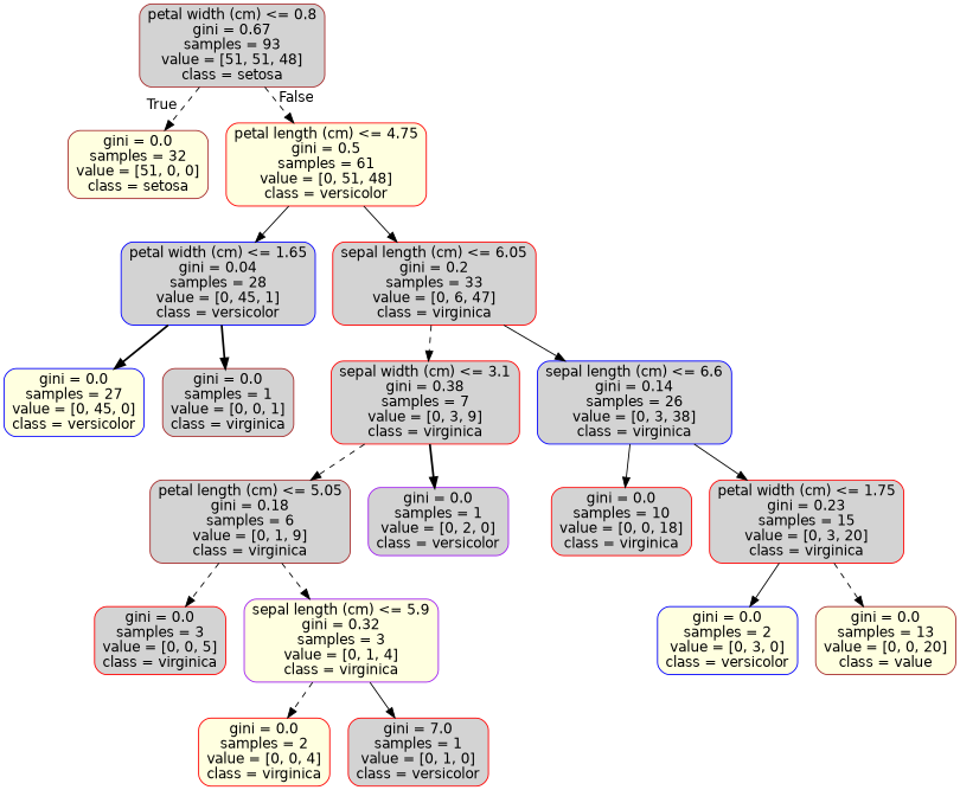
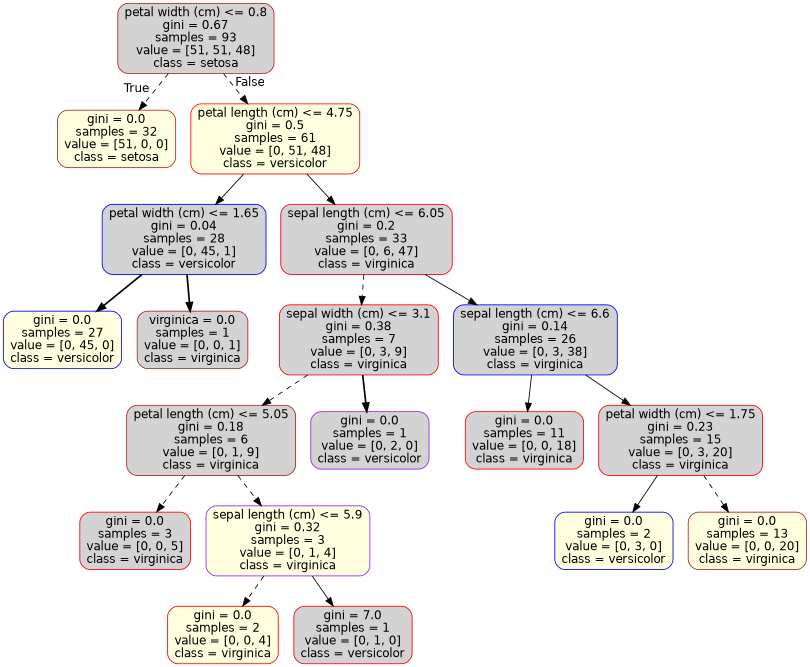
  digraph {
    node [color=red fillcolor=lightgrey fontname=helvetica shape=box style="filled, rounded"]
    edge [fontname=helvetica style=dashed]
    n1 [color=brown label="petal width (cm) <= 0.8\ngini = 0.67\nsamples = 93\nvalue = [51, 51, 48]\nclass = setosa"]
    n2 [color=brown fillcolor=lightyellow label="gini = 0.0\nsamples = 32\nvalue = [51, 0, 0]\nclass = setosa"]
    n3 [fillcolor=lightyellow label="petal length (cm) <= 4.75\ngini = 0.5\nsamples = 61\nvalue = [0, 51, 48]\nclass = versicolor"]
    n4 [color=blue label="petal width (cm) <= 1.65\ngini = 0.04\nsamples = 28\nvalue = [0, 45, 1]\nclass = versicolor"]
    n5 [label="sepal length (cm) <= 6.05\ngini = 0.2\nsamples = 33\nvalue = [0, 6, 47]\nclass = virginica"]
    n6 [color=blue fillcolor=lightyellow label="gini = 0.0\nsamples = 27\nvalue = [0, 45, 0]\nclass = versicolor"]
-   n7 [color=brown label="gini = 0.0\nsamples = 1\nvalue = [0, 0, 1]\nclass = virginica"]
+   n7 [color=brown label="virginica = 0.0\nsamples = 1\nvalue = [0, 0, 1]\nclass = virginica"]
    n8 [label="sepal width (cm) <= 3.1\ngini = 0.38\nsamples = 7\nvalue = [0, 3, 9]\nclass = virginica"]
    n9 [color=blue label="sepal length (cm) <= 6.6\ngini = 0.14\nsamples = 26\nvalue = [0, 3, 38]\nclass = virginica"]
    n10 [color=brown label="petal length (cm) <= 5.05\ngini = 0.18\nsamples = 6\nvalue = [0, 1, 9]\nclass = virginica"]
    n11 [color=purple label="gini = 0.0\nsamples = 1\nvalue = [0, 2, 0]\nclass = versicolor"]
-   n12 [label="gini = 0.0\nsamples = 10\nvalue = [0, 0, 18]\nclass = virginica"]
+   n12 [label="gini = 0.0\nsamples = 11\nvalue = [0, 0, 18]\nclass = virginica"]
    n13 [label="petal width (cm) <= 1.75\ngini = 0.23\nsamples = 15\nvalue = [0, 3, 20]\nclass = virginica"]
    n14 [label="gini = 0.0\nsamples = 3\nvalue = [0, 0, 5]\nclass = virginica"]
    n15 [color=purple fillcolor=lightyellow label="sepal length (cm) <= 5.9\ngini = 0.32\nsamples = 3\nvalue = [0, 1, 4]\nclass = virginica"]
    n16 [fillcolor=lightyellow label="gini = 0.0\nsamples = 2\nvalue = [0, 0, 4]\nclass = virginica"]
    n17 [label="gini = 7.0\nsamples = 1\nvalue = [0, 1, 0]\nclass = versicolor"]
    n18 [color=blue fillcolor=lightyellow label="gini = 0.0\nsamples = 2\nvalue = [0, 3, 0]\nclass = versicolor"]
-   n19 [color=brown fillcolor=lightyellow label="gini = 0.0\nsamples = 13\nvalue = [0, 0, 20]\nclass = value"]
+   n19 [color=brown fillcolor=lightyellow label="gini = 0.0\nsamples = 13\nvalue = [0, 0, 20]\nclass = virginica"]
    n1 -> n2 [headlabel=True labelangle=45 labeldistance=2.5]
    n1 -> n3 [headlabel=False labelangle=-45 labeldistance=2.5]
    n3 -> n4 [style=solid]
    n3 -> n5 [style=solid]
    n4 -> n6 [style=bold]
    n4 -> n7 [style=bold]
    n5 -> n8
    n5 -> n9 [style=solid]
    n8 -> n10
    n8 -> n11 [style=bold]
    n9 -> n12 [style=solid]
    n9 -> n13 [style=solid]
    n10 -> n14
    n10 -> n15
    n13 -> n18 [style=solid]
    n13 -> n19
    n15 -> n16
    n15 -> n17 [style=solid]
  }
